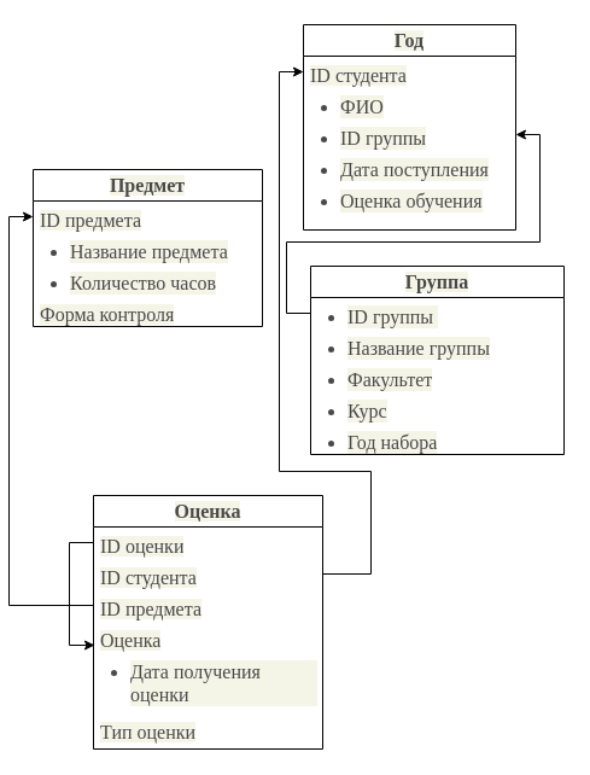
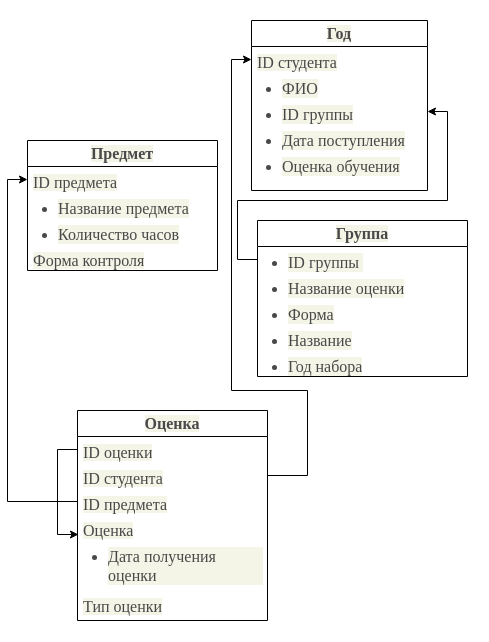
  <mxCell id="0" />
  <mxCell id="1" parent="0" />
  <mxCell id="2" value="&lt;strong style=&quot;margin: 0px; padding: 0px; scrollbar-color: rgb(92, 114, 101) transparent; box-sizing: inherit; color: rgb(73, 73, 73); font-family: &amp;quot;Fira Sans&amp;quot;, serif; font-size: 16px; text-align: start; white-space-collapse: break-spaces; background-color: rgb(244, 244, 231);&quot;&gt;Год&lt;/strong&gt;" style="swimlane;fontStyle=0;childLayout=stackLayout;horizontal=1;startSize=26;fillColor=none;horizontalStack=0;resizeParent=1;resizeParentMax=0;resizeLast=0;collapsible=1;marginBottom=0;whiteSpace=wrap;html=1;" vertex="1" parent="1"><mxGeometry x="244" y="20" width="176" height="170" as="geometry" /></mxCell>
  <mxCell id="3" value="&lt;span style=&quot;color: rgb(73, 73, 73); font-family: &amp;quot;Fira Sans&amp;quot;, serif; font-size: 16px; white-space-collapse: break-spaces; background-color: rgb(244, 244, 231);&quot;&gt;ID студента&lt;/span&gt;" style="text;strokeColor=none;fillColor=none;align=left;verticalAlign=top;spacingLeft=4;spacingRight=4;overflow=hidden;rotatable=0;points=[[0,0.5],[1,0.5]];portConstraint=eastwest;whiteSpace=wrap;html=1;" vertex="1" parent="2"><mxGeometry y="26" width="176" height="26" as="geometry" /></mxCell>
  <mxCell id="4" value="&lt;ul style=&quot;margin: 0px 0px 14px 25px; padding: 0px; scrollbar-color: rgb(92, 114, 101) transparent; box-sizing: inherit; display: flex; flex-direction: column; color: rgb(73, 73, 73); font-family: &amp;quot;Fira Sans&amp;quot;, serif; font-size: 16px; white-space-collapse: break-spaces; background-color: rgb(244, 244, 231);&quot;&gt;&lt;li style=&quot;margin: 0px; padding: 0px; scrollbar-color: rgb(92, 114, 101) transparent; box-sizing: inherit;&quot;&gt;ФИО&lt;/li&gt;&lt;/ul&gt;" style="text;strokeColor=none;fillColor=none;align=left;verticalAlign=top;spacingLeft=4;spacingRight=4;overflow=hidden;rotatable=0;points=[[0,0.5],[1,0.5]];portConstraint=eastwest;whiteSpace=wrap;html=1;" vertex="1" parent="2"><mxGeometry y="52" width="176" height="26" as="geometry" /></mxCell>
  <mxCell id="5" value="&lt;ul style=&quot;margin: 0px 0px 14px 25px; padding: 0px; scrollbar-color: rgb(92, 114, 101) transparent; box-sizing: inherit; display: flex; flex-direction: column; color: rgb(73, 73, 73); font-family: &amp;quot;Fira Sans&amp;quot;, serif; font-size: 16px; white-space-collapse: break-spaces; background-color: rgb(244, 244, 231);&quot;&gt;&lt;li style=&quot;margin: 0px; padding: 0px; scrollbar-color: rgb(92, 114, 101) transparent; box-sizing: inherit;&quot;&gt;ID группы&lt;/li&gt;&lt;/ul&gt;" style="text;strokeColor=none;fillColor=none;align=left;verticalAlign=top;spacingLeft=4;spacingRight=4;overflow=hidden;rotatable=0;points=[[0,0.5],[1,0.5]];portConstraint=eastwest;whiteSpace=wrap;html=1;" vertex="1" parent="2"><mxGeometry y="78" width="176" height="26" as="geometry" /></mxCell>
  <mxCell id="6" value="&lt;ul style=&quot;margin: 0px 0px 14px 25px; padding: 0px; scrollbar-color: rgb(92, 114, 101) transparent; box-sizing: inherit; display: flex; flex-direction: column; color: rgb(73, 73, 73); font-family: &amp;quot;Fira Sans&amp;quot;, serif; font-size: 16px; white-space-collapse: break-spaces; background-color: rgb(244, 244, 231);&quot;&gt;&lt;li style=&quot;margin: 0px; padding: 0px; scrollbar-color: rgb(92, 114, 101) transparent; box-sizing: inherit;&quot;&gt;Дата поступления&lt;/li&gt;&lt;/ul&gt;" style="text;strokeColor=none;fillColor=none;align=left;verticalAlign=top;spacingLeft=4;spacingRight=4;overflow=hidden;rotatable=0;points=[[0,0.5],[1,0.5]];portConstraint=eastwest;whiteSpace=wrap;html=1;" vertex="1" parent="2"><mxGeometry y="104" width="176" height="26" as="geometry" /></mxCell>
  <mxCell id="7" value="&lt;ul style=&quot;margin: 0px 0px 14px 25px; padding: 0px; scrollbar-color: rgb(92, 114, 101) transparent; box-sizing: inherit; display: flex; flex-direction: column; color: rgb(73, 73, 73); font-family: &amp;quot;Fira Sans&amp;quot;, serif; font-size: 16px; white-space-collapse: break-spaces; background-color: rgb(244, 244, 231);&quot;&gt;&lt;li style=&quot;margin: 0px; padding: 0px; scrollbar-color: rgb(92, 114, 101) transparent; box-sizing: inherit;&quot;&gt;Оценка обучения&lt;/li&gt;&lt;/ul&gt;" style="text;strokeColor=none;fillColor=none;align=left;verticalAlign=top;spacingLeft=4;spacingRight=4;overflow=hidden;rotatable=0;points=[[0,0.5],[1,0.5]];portConstraint=eastwest;whiteSpace=wrap;html=1;" vertex="1" parent="2"><mxGeometry y="130" width="176" height="40" as="geometry" /></mxCell>
  <mxCell id="8" value="&lt;strong style=&quot;margin: 0px; padding: 0px; scrollbar-color: rgb(92, 114, 101) transparent; box-sizing: inherit; color: rgb(73, 73, 73); font-family: &amp;quot;Fira Sans&amp;quot;, serif; font-size: 16px; text-align: start; white-space-collapse: break-spaces; background-color: rgb(244, 244, 231);&quot;&gt;Группа&lt;/strong&gt;" style="swimlane;fontStyle=0;childLayout=stackLayout;horizontal=1;startSize=26;fillColor=none;horizontalStack=0;resizeParent=1;resizeParentMax=0;resizeLast=0;collapsible=1;marginBottom=0;whiteSpace=wrap;html=1;" vertex="1" parent="1"><mxGeometry x="250" y="220" width="210" height="156" as="geometry" /></mxCell>
  <mxCell id="9" value="&lt;ul style=&quot;margin: 0px 0px 14px 25px; padding: 0px; scrollbar-color: rgb(92, 114, 101) transparent; box-sizing: inherit; display: flex; flex-direction: column; color: rgb(73, 73, 73); font-family: &amp;quot;Fira Sans&amp;quot;, serif; font-size: 16px; white-space-collapse: break-spaces; background-color: rgb(244, 244, 231);&quot;&gt;&lt;li style=&quot;margin: 0px; padding: 0px; scrollbar-color: rgb(92, 114, 101) transparent; box-sizing: inherit;&quot;&gt;ID группы &lt;/li&gt;&lt;/ul&gt;" style="text;strokeColor=none;fillColor=none;align=left;verticalAlign=top;spacingLeft=4;spacingRight=4;overflow=hidden;rotatable=0;points=[[0,0.5],[1,0.5]];portConstraint=eastwest;whiteSpace=wrap;html=1;" vertex="1" parent="8"><mxGeometry y="26" width="210" height="26" as="geometry" /></mxCell>
- <mxCell id="10" value="&lt;ul style=&quot;margin: 0px 0px 14px 25px; padding: 0px; scrollbar-color: rgb(92, 114, 101) transparent; box-sizing: inherit; display: flex; flex-direction: column; color: rgb(73, 73, 73); font-family: &amp;quot;Fira Sans&amp;quot;, serif; font-size: 16px; white-space-collapse: break-spaces; background-color: rgb(244, 244, 231);&quot;&gt;&lt;li style=&quot;margin: 0px; padding: 0px; scrollbar-color: rgb(92, 114, 101) transparent; box-sizing: inherit;&quot;&gt;Название группы&lt;/li&gt;&lt;/ul&gt;" style="text;strokeColor=none;fillColor=none;align=left;verticalAlign=top;spacingLeft=4;spacingRight=4;overflow=hidden;rotatable=0;points=[[0,0.5],[1,0.5]];portConstraint=eastwest;whiteSpace=wrap;html=1;" vertex="1" parent="8"><mxGeometry y="52" width="210" height="26" as="geometry" /></mxCell>
- <mxCell id="11" value="&lt;ul style=&quot;margin: 0px 0px 14px 25px; padding: 0px; scrollbar-color: rgb(92, 114, 101) transparent; box-sizing: inherit; display: flex; flex-direction: column; color: rgb(73, 73, 73); font-family: &amp;quot;Fira Sans&amp;quot;, serif; font-size: 16px; white-space-collapse: break-spaces; background-color: rgb(244, 244, 231);&quot;&gt;&lt;li style=&quot;margin: 0px; padding: 0px; scrollbar-color: rgb(92, 114, 101) transparent; box-sizing: inherit;&quot;&gt;Факультет&lt;/li&gt;&lt;/ul&gt;" style="text;strokeColor=none;fillColor=none;align=left;verticalAlign=top;spacingLeft=4;spacingRight=4;overflow=hidden;rotatable=0;points=[[0,0.5],[1,0.5]];portConstraint=eastwest;whiteSpace=wrap;html=1;" vertex="1" parent="8"><mxGeometry y="78" width="210" height="26" as="geometry" /></mxCell>
- <mxCell id="12" value="&lt;ul style=&quot;margin: 0px 0px 14px 25px; padding: 0px; scrollbar-color: rgb(92, 114, 101) transparent; box-sizing: inherit; display: flex; flex-direction: column; color: rgb(73, 73, 73); font-family: &amp;quot;Fira Sans&amp;quot;, serif; font-size: 16px; white-space-collapse: break-spaces; background-color: rgb(244, 244, 231);&quot;&gt;&lt;li style=&quot;margin: 0px; padding: 0px; scrollbar-color: rgb(92, 114, 101) transparent; box-sizing: inherit;&quot;&gt;Курс&lt;/li&gt;&lt;/ul&gt;" style="text;strokeColor=none;fillColor=none;align=left;verticalAlign=top;spacingLeft=4;spacingRight=4;overflow=hidden;rotatable=0;points=[[0,0.5],[1,0.5]];portConstraint=eastwest;whiteSpace=wrap;html=1;" vertex="1" parent="8"><mxGeometry y="104" width="210" height="26" as="geometry" /></mxCell>
+ <mxCell id="10" value="&lt;ul style=&quot;margin: 0px 0px 14px 25px; padding: 0px; scrollbar-color: rgb(92, 114, 101) transparent; box-sizing: inherit; display: flex; flex-direction: column; color: rgb(73, 73, 73); font-family: &amp;quot;Fira Sans&amp;quot;, serif; font-size: 16px; white-space-collapse: break-spaces; background-color: rgb(244, 244, 231);&quot;&gt;&lt;li style=&quot;margin: 0px; padding: 0px; scrollbar-color: rgb(92, 114, 101) transparent; box-sizing: inherit;&quot;&gt;Название оценки&lt;/li&gt;&lt;/ul&gt;" style="text;strokeColor=none;fillColor=none;align=left;verticalAlign=top;spacingLeft=4;spacingRight=4;overflow=hidden;rotatable=0;points=[[0,0.5],[1,0.5]];portConstraint=eastwest;whiteSpace=wrap;html=1;" vertex="1" parent="8"><mxGeometry y="52" width="210" height="26" as="geometry" /></mxCell>
+ <mxCell id="11" value="&lt;ul style=&quot;margin: 0px 0px 14px 25px; padding: 0px; scrollbar-color: rgb(92, 114, 101) transparent; box-sizing: inherit; display: flex; flex-direction: column; color: rgb(73, 73, 73); font-family: &amp;quot;Fira Sans&amp;quot;, serif; font-size: 16px; white-space-collapse: break-spaces; background-color: rgb(244, 244, 231);&quot;&gt;&lt;li style=&quot;margin: 0px; padding: 0px; scrollbar-color: rgb(92, 114, 101) transparent; box-sizing: inherit;&quot;&gt;Форма&lt;/li&gt;&lt;/ul&gt;" style="text;strokeColor=none;fillColor=none;align=left;verticalAlign=top;spacingLeft=4;spacingRight=4;overflow=hidden;rotatable=0;points=[[0,0.5],[1,0.5]];portConstraint=eastwest;whiteSpace=wrap;html=1;" vertex="1" parent="8"><mxGeometry y="78" width="210" height="26" as="geometry" /></mxCell>
+ <mxCell id="12" value="&lt;ul style=&quot;margin: 0px 0px 14px 25px; padding: 0px; scrollbar-color: rgb(92, 114, 101) transparent; box-sizing: inherit; display: flex; flex-direction: column; color: rgb(73, 73, 73); font-family: &amp;quot;Fira Sans&amp;quot;, serif; font-size: 16px; white-space-collapse: break-spaces; background-color: rgb(244, 244, 231);&quot;&gt;&lt;li style=&quot;margin: 0px; padding: 0px; scrollbar-color: rgb(92, 114, 101) transparent; box-sizing: inherit;&quot;&gt;Название&lt;/li&gt;&lt;/ul&gt;" style="text;strokeColor=none;fillColor=none;align=left;verticalAlign=top;spacingLeft=4;spacingRight=4;overflow=hidden;rotatable=0;points=[[0,0.5],[1,0.5]];portConstraint=eastwest;whiteSpace=wrap;html=1;" vertex="1" parent="8"><mxGeometry y="104" width="210" height="26" as="geometry" /></mxCell>
  <mxCell id="13" value="&lt;ul style=&quot;margin: 0px 0px 14px 25px; padding: 0px; scrollbar-color: rgb(92, 114, 101) transparent; box-sizing: inherit; display: flex; flex-direction: column; color: rgb(73, 73, 73); font-family: &amp;quot;Fira Sans&amp;quot;, serif; font-size: 16px; white-space-collapse: break-spaces; background-color: rgb(244, 244, 231);&quot;&gt;&lt;li style=&quot;margin: 0px; padding: 0px; scrollbar-color: rgb(92, 114, 101) transparent; box-sizing: inherit;&quot;&gt;Год набора&lt;/li&gt;&lt;/ul&gt;" style="text;strokeColor=none;fillColor=none;align=left;verticalAlign=top;spacingLeft=4;spacingRight=4;overflow=hidden;rotatable=0;points=[[0,0.5],[1,0.5]];portConstraint=eastwest;whiteSpace=wrap;html=1;" vertex="1" parent="8"><mxGeometry y="130" width="210" height="26" as="geometry" /></mxCell>
  <mxCell id="14" value="&lt;strong style=&quot;margin: 0px; padding: 0px; scrollbar-color: rgb(92, 114, 101) transparent; box-sizing: inherit; color: rgb(73, 73, 73); font-family: &amp;quot;Fira Sans&amp;quot;, serif; font-size: 16px; text-align: start; white-space-collapse: break-spaces; background-color: rgb(244, 244, 231);&quot;&gt;Предмет&lt;/strong&gt;" style="swimlane;fontStyle=0;childLayout=stackLayout;horizontal=1;startSize=26;fillColor=none;horizontalStack=0;resizeParent=1;resizeParentMax=0;resizeLast=0;collapsible=1;marginBottom=0;whiteSpace=wrap;html=1;" vertex="1" parent="1"><mxGeometry x="20" y="140" width="190" height="130" as="geometry" /></mxCell>
  <mxCell id="15" value="&lt;span style=&quot;color: rgb(73, 73, 73); font-family: &amp;quot;Fira Sans&amp;quot;, serif; font-size: 16px; white-space-collapse: break-spaces; background-color: rgb(244, 244, 231);&quot;&gt;ID предмета&lt;/span&gt;" style="text;strokeColor=none;fillColor=none;align=left;verticalAlign=top;spacingLeft=4;spacingRight=4;overflow=hidden;rotatable=0;points=[[0,0.5],[1,0.5]];portConstraint=eastwest;whiteSpace=wrap;html=1;" vertex="1" parent="14"><mxGeometry y="26" width="190" height="26" as="geometry" /></mxCell>
  <mxCell id="16" value="&lt;ul style=&quot;margin: 0px 0px 14px 25px; padding: 0px; scrollbar-color: rgb(92, 114, 101) transparent; box-sizing: inherit; display: flex; flex-direction: column; color: rgb(73, 73, 73); font-family: &amp;quot;Fira Sans&amp;quot;, serif; font-size: 16px; white-space-collapse: break-spaces; background-color: rgb(244, 244, 231);&quot;&gt;&lt;li style=&quot;margin: 0px; padding: 0px; scrollbar-color: rgb(92, 114, 101) transparent; box-sizing: inherit;&quot;&gt;Название предмета&lt;/li&gt;&lt;/ul&gt;" style="text;strokeColor=none;fillColor=none;align=left;verticalAlign=top;spacingLeft=4;spacingRight=4;overflow=hidden;rotatable=0;points=[[0,0.5],[1,0.5]];portConstraint=eastwest;whiteSpace=wrap;html=1;" vertex="1" parent="14"><mxGeometry y="52" width="190" height="26" as="geometry" /></mxCell>
  <mxCell id="17" value="&lt;ul style=&quot;margin: 0px 0px 14px 25px; padding: 0px; scrollbar-color: rgb(92, 114, 101) transparent; box-sizing: inherit; display: flex; flex-direction: column; color: rgb(73, 73, 73); font-family: &amp;quot;Fira Sans&amp;quot;, serif; font-size: 16px; white-space-collapse: break-spaces; background-color: rgb(244, 244, 231);&quot;&gt;&lt;li style=&quot;margin: 0px; padding: 0px; scrollbar-color: rgb(92, 114, 101) transparent; box-sizing: inherit;&quot;&gt;Количество часов&lt;/li&gt;&lt;/ul&gt;" style="text;strokeColor=none;fillColor=none;align=left;verticalAlign=top;spacingLeft=4;spacingRight=4;overflow=hidden;rotatable=0;points=[[0,0.5],[1,0.5]];portConstraint=eastwest;whiteSpace=wrap;html=1;" vertex="1" parent="14"><mxGeometry y="78" width="190" height="26" as="geometry" /></mxCell>
  <mxCell id="18" value="&lt;span style=&quot;color: rgb(73, 73, 73); font-family: &amp;quot;Fira Sans&amp;quot;, serif; font-size: 16px; white-space-collapse: break-spaces; background-color: rgb(244, 244, 231);&quot;&gt;Форма контроля&lt;/span&gt;" style="text;strokeColor=none;fillColor=none;align=left;verticalAlign=top;spacingLeft=4;spacingRight=4;overflow=hidden;rotatable=0;points=[[0,0.5],[1,0.5]];portConstraint=eastwest;whiteSpace=wrap;html=1;" vertex="1" parent="14"><mxGeometry y="104" width="190" height="26" as="geometry" /></mxCell>
  <mxCell id="19" value="&lt;strong style=&quot;margin: 0px; padding: 0px; scrollbar-color: rgb(92, 114, 101) transparent; box-sizing: inherit; color: rgb(73, 73, 73); font-family: &amp;quot;Fira Sans&amp;quot;, serif; font-size: 16px; text-align: start; white-space-collapse: break-spaces; background-color: rgb(244, 244, 231);&quot;&gt;Оценка&lt;/strong&gt;" style="swimlane;fontStyle=0;childLayout=stackLayout;horizontal=1;startSize=26;fillColor=none;horizontalStack=0;resizeParent=1;resizeParentMax=0;resizeLast=0;collapsible=1;marginBottom=0;whiteSpace=wrap;html=1;" vertex="1" parent="1"><mxGeometry x="70" y="410" width="190" height="210" as="geometry" /></mxCell>
  <mxCell id="20" value="&lt;span style=&quot;color: rgb(73, 73, 73); font-family: &amp;quot;Fira Sans&amp;quot;, serif; font-size: 16px; white-space-collapse: break-spaces; background-color: rgb(244, 244, 231);&quot;&gt;ID оценки&lt;/span&gt;" style="text;strokeColor=none;fillColor=none;align=left;verticalAlign=top;spacingLeft=4;spacingRight=4;overflow=hidden;rotatable=0;points=[[0,0.5],[1,0.5]];portConstraint=eastwest;whiteSpace=wrap;html=1;" vertex="1" parent="19"><mxGeometry y="26" width="190" height="26" as="geometry" /></mxCell>
  <mxCell id="21" value="&lt;span style=&quot;color: rgb(73, 73, 73); font-family: &amp;quot;Fira Sans&amp;quot;, serif; font-size: 16px; white-space-collapse: break-spaces; background-color: rgb(244, 244, 231);&quot;&gt;ID студента&lt;/span&gt;" style="text;strokeColor=none;fillColor=none;align=left;verticalAlign=top;spacingLeft=4;spacingRight=4;overflow=hidden;rotatable=0;points=[[0,0.5],[1,0.5]];portConstraint=eastwest;whiteSpace=wrap;html=1;" vertex="1" parent="19"><mxGeometry y="52" width="190" height="26" as="geometry" /></mxCell>
  <mxCell id="22" value="&lt;span style=&quot;color: rgb(73, 73, 73); font-family: &amp;quot;Fira Sans&amp;quot;, serif; font-size: 16px; white-space-collapse: break-spaces; background-color: rgb(244, 244, 231);&quot;&gt;ID предмета&lt;/span&gt;" style="text;strokeColor=none;fillColor=none;align=left;verticalAlign=top;spacingLeft=4;spacingRight=4;overflow=hidden;rotatable=0;points=[[0,0.5],[1,0.5]];portConstraint=eastwest;whiteSpace=wrap;html=1;" vertex="1" parent="19"><mxGeometry y="78" width="190" height="26" as="geometry" /></mxCell>
  <mxCell id="23" value="&lt;span style=&quot;color: rgb(73, 73, 73); font-family: &amp;quot;Fira Sans&amp;quot;, serif; font-size: 16px; white-space-collapse: break-spaces; background-color: rgb(244, 244, 231);&quot;&gt;Оценка&lt;/span&gt;" style="text;strokeColor=none;fillColor=none;align=left;verticalAlign=top;spacingLeft=4;spacingRight=4;overflow=hidden;rotatable=0;points=[[0,0.5],[1,0.5]];portConstraint=eastwest;whiteSpace=wrap;html=1;" vertex="1" parent="19"><mxGeometry y="104" width="190" height="26" as="geometry" /></mxCell>
  <mxCell id="24" value="&lt;ul style=&quot;margin: 0px 0px 14px 25px; padding: 0px; scrollbar-color: rgb(92, 114, 101) transparent; box-sizing: inherit; display: flex; flex-direction: column; color: rgb(73, 73, 73); font-family: &amp;quot;Fira Sans&amp;quot;, serif; font-size: 16px; white-space-collapse: break-spaces; background-color: rgb(244, 244, 231);&quot;&gt;&lt;li style=&quot;margin: 0px; padding: 0px; scrollbar-color: rgb(92, 114, 101) transparent; box-sizing: inherit;&quot;&gt;Дата получения оценки&lt;/li&gt;&lt;/ul&gt;" style="text;strokeColor=none;fillColor=none;align=left;verticalAlign=top;spacingLeft=4;spacingRight=4;overflow=hidden;rotatable=0;points=[[0,0.5],[1,0.5]];portConstraint=eastwest;whiteSpace=wrap;html=1;" vertex="1" parent="19"><mxGeometry y="130" width="190" height="50" as="geometry" /></mxCell>
  <mxCell id="25" value="&lt;span style=&quot;color: rgb(73, 73, 73); font-family: &amp;quot;Fira Sans&amp;quot;, serif; font-size: 16px; white-space-collapse: break-spaces; background-color: rgb(244, 244, 231);&quot;&gt;Тип оценки&lt;/span&gt;" style="text;strokeColor=none;fillColor=none;align=left;verticalAlign=top;spacingLeft=4;spacingRight=4;overflow=hidden;rotatable=0;points=[[0,0.5],[1,0.5]];portConstraint=eastwest;whiteSpace=wrap;html=1;" vertex="1" parent="19"><mxGeometry y="180" width="190" height="30" as="geometry" /></mxCell>
  <mxCell id="26" style="edgeStyle=orthogonalEdgeStyle;rounded=0;orthogonalLoop=1;jettySize=auto;html=1;entryX=0.005;entryY=0.769;entryDx=0;entryDy=0;entryPerimeter=0;" edge="1" parent="19" source="20" target="23"><mxGeometry relative="1" as="geometry" /></mxCell>
  <mxCell id="27" style="edgeStyle=orthogonalEdgeStyle;rounded=0;orthogonalLoop=1;jettySize=auto;html=1;entryX=0;entryY=0.5;entryDx=0;entryDy=0;" edge="1" parent="1" source="21" target="3"><mxGeometry relative="1" as="geometry"><Array as="points"><mxPoint x="300" y="475" /><mxPoint x="300" y="390" /><mxPoint x="224" y="390" /><mxPoint x="224" y="59" /></Array></mxGeometry></mxCell>
  <mxCell id="28" style="edgeStyle=orthogonalEdgeStyle;rounded=0;orthogonalLoop=1;jettySize=auto;html=1;entryX=1;entryY=0.5;entryDx=0;entryDy=0;" edge="1" parent="1" source="9" target="5"><mxGeometry relative="1" as="geometry"><Array as="points"><mxPoint x="230" y="259" /><mxPoint x="230" y="200" /><mxPoint x="440" y="200" /><mxPoint x="440" y="111" /></Array></mxGeometry></mxCell>
  <mxCell id="29" style="edgeStyle=orthogonalEdgeStyle;rounded=0;orthogonalLoop=1;jettySize=auto;html=1;entryX=0;entryY=0.5;entryDx=0;entryDy=0;" edge="1" parent="1" source="22" target="15"><mxGeometry relative="1" as="geometry"><mxPoint x="10" y="180" as="targetPoint" /></mxGeometry></mxCell>
